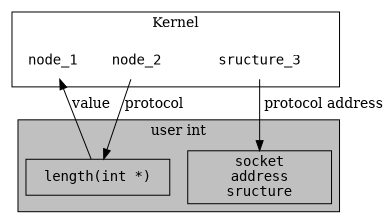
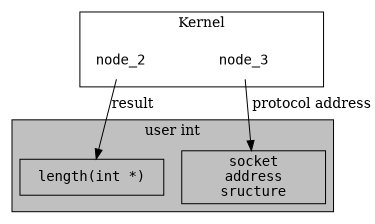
  digraph {
    node [fontname="Monaco, Consolas" shape=none]
    n1 [label="length(int *)" shape=rect width=2]
    n2 [label="socket\naddress\nsructure" shape=rect width=2]
-   node_1 [width=0.3]
    node_2 [width=0.8]
-   node_3 [width=2 label=sructure_3]
+   node_3 [width=2]
    subgraph cluster_1 {
      bgcolor=grey
      label="user int"
      n1
      n2
    }
    subgraph cluster_2 {
      bgcolor=white
      label=Kernel
      rankdir=LR
-     node_1
      node_2
      node_3
    }
-   n1 -> node_1 [label=value]
-   node_2 -> n1 [label=protocol]
+   node_2 -> n1 [label=result]
    node_3 -> n2 [label=" protocol address"]
  }
